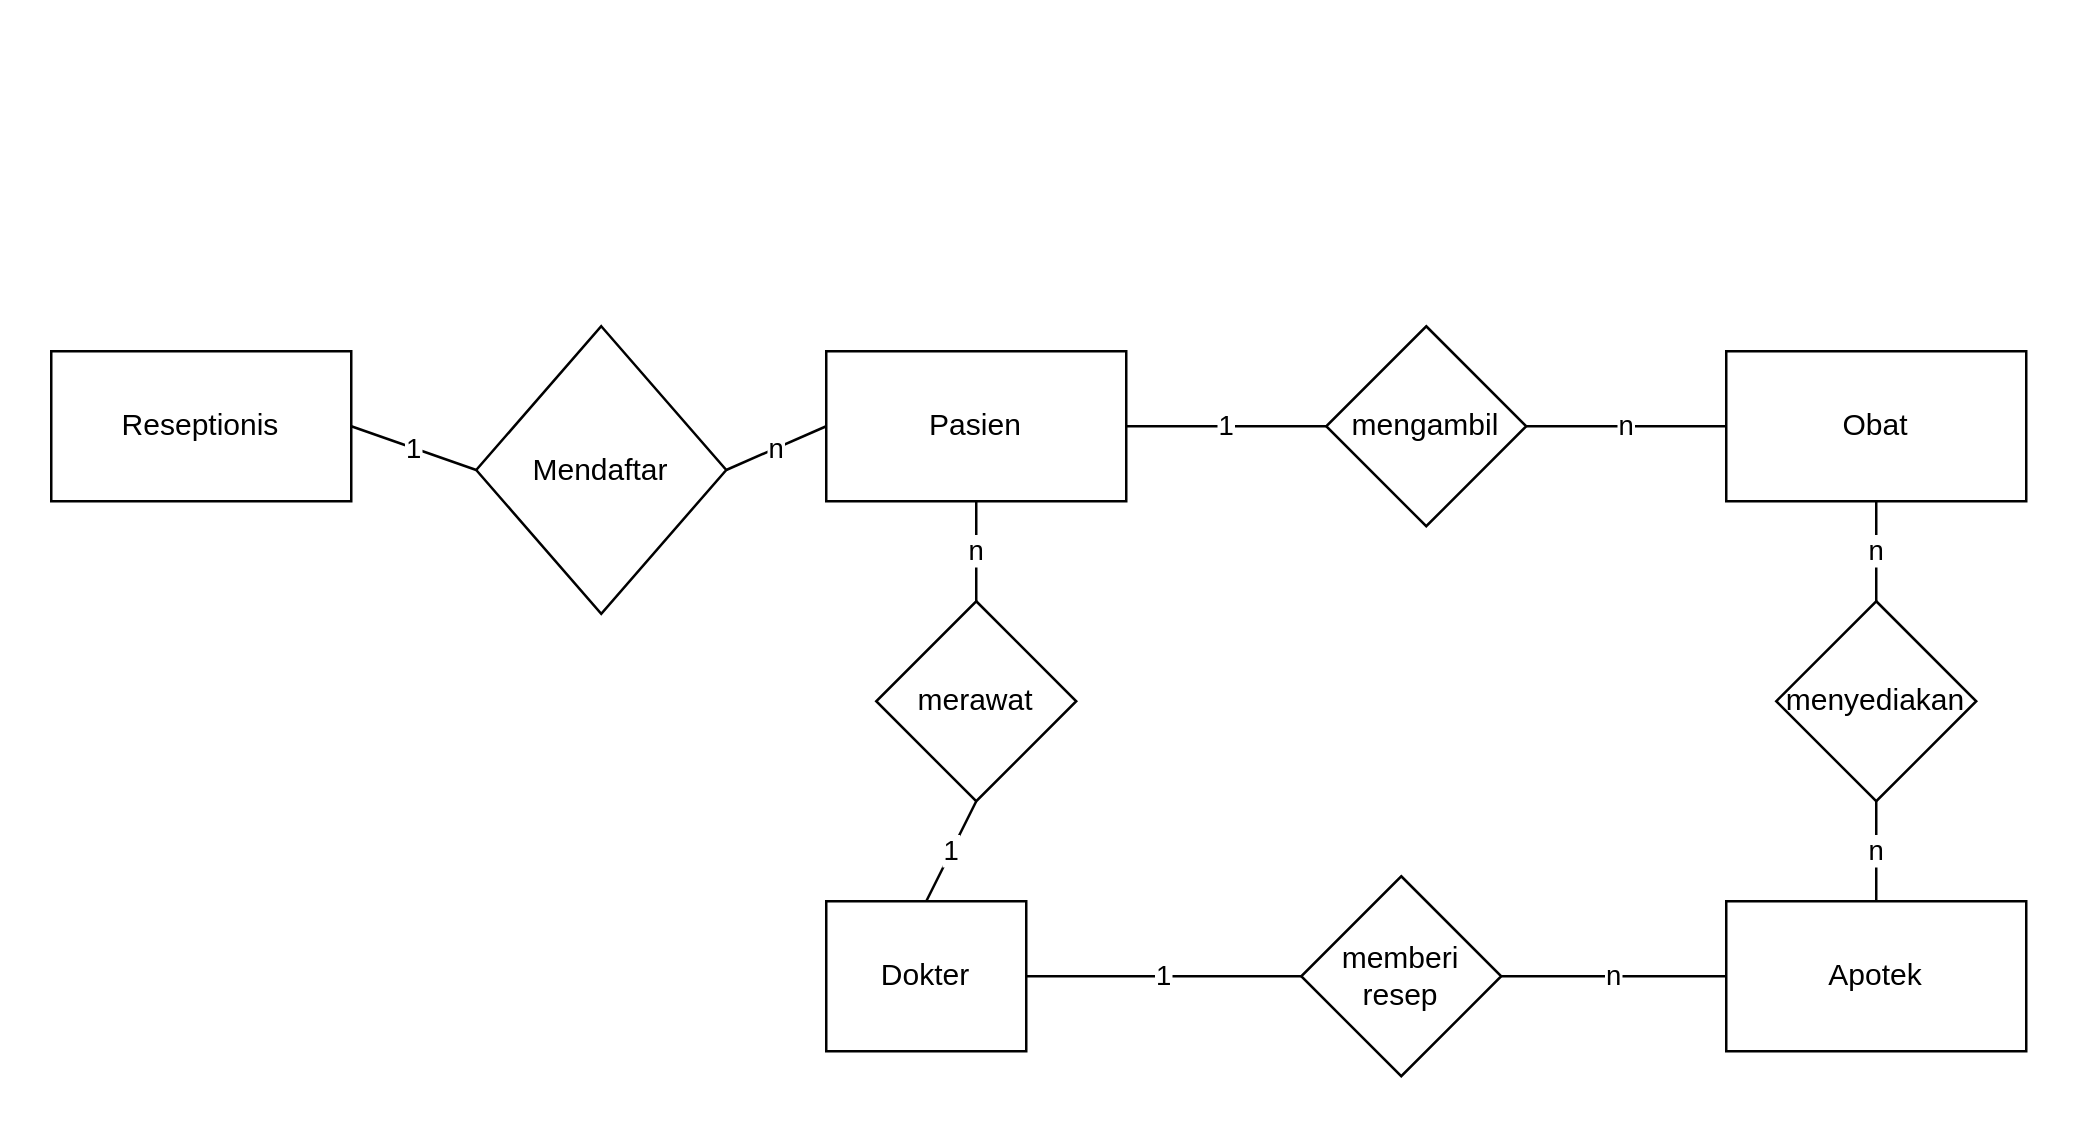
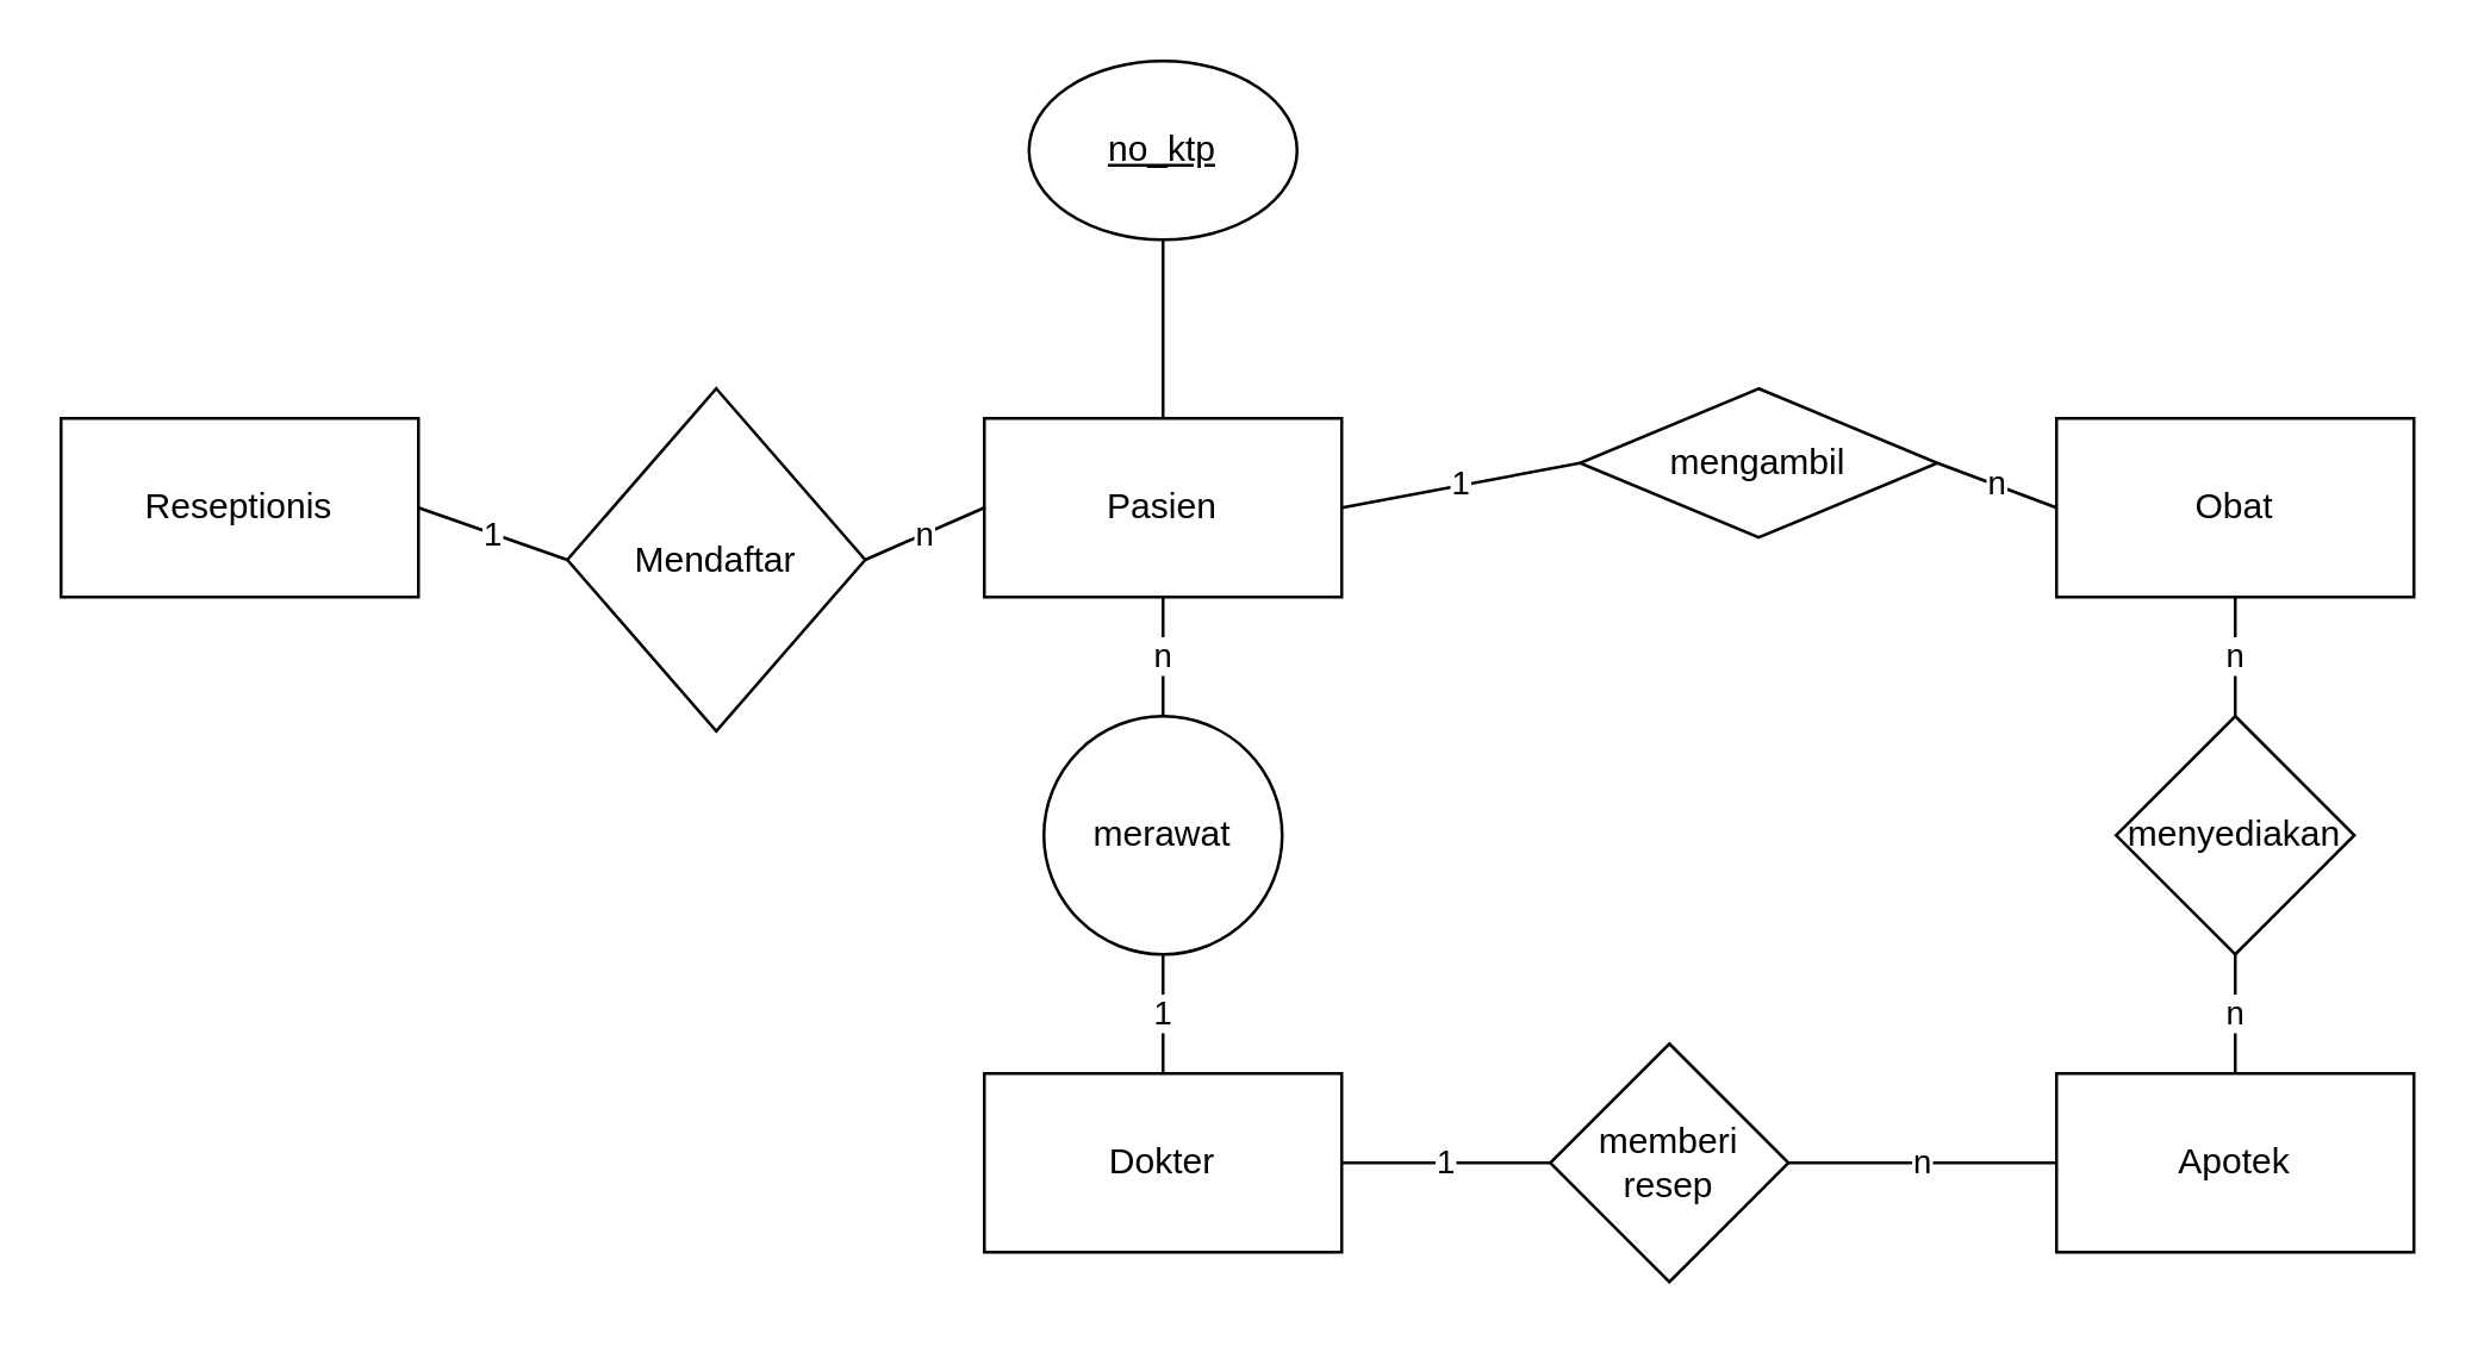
  <mxCell id="0" />
  <mxCell id="1" parent="0" />
- <mxCell id="2" value="Dokter" style="rounded=0;whiteSpace=wrap;html=1;" parent="1" vertex="1"><mxGeometry x="330" y="360" width="80" height="60" as="geometry" /></mxCell>
+ <mxCell id="2" value="Dokter" style="rounded=0;whiteSpace=wrap;html=1;" parent="1" vertex="1"><mxGeometry x="330" y="360" width="120" height="60" as="geometry" /></mxCell>
  <mxCell id="3" value="Pasien" style="rounded=0;whiteSpace=wrap;html=1;" parent="1" vertex="1"><mxGeometry x="330" y="140" width="120" height="60" as="geometry" /></mxCell>
- <mxCell id="4" value="merawat" style="rhombus;whiteSpace=wrap;html=1;" parent="1" vertex="1"><mxGeometry x="350" y="240" width="80" height="80" as="geometry" /></mxCell>
+ <mxCell id="4" value="merawat" style="ellipse;whiteSpace=wrap;html=1;" parent="1" vertex="1"><mxGeometry x="350" y="240" width="80" height="80" as="geometry" /></mxCell>
  <mxCell id="5" value="1" style="endArrow=none;html=1;exitX=0.5;exitY=0;exitDx=0;exitDy=0;entryX=0.5;entryY=1;entryDx=0;entryDy=0;" parent="1" source="2" target="4" edge="1"><mxGeometry width="50" height="50" relative="1" as="geometry"><mxPoint x="480" y="270" as="sourcePoint" /><mxPoint x="530" y="220" as="targetPoint" /></mxGeometry></mxCell>
  <mxCell id="6" value="n" style="endArrow=none;html=1;entryX=0.5;entryY=1;entryDx=0;entryDy=0;exitX=0.5;exitY=0;exitDx=0;exitDy=0;" parent="1" source="4" target="3" edge="1"><mxGeometry width="50" height="50" relative="1" as="geometry"><mxPoint x="480" y="270" as="sourcePoint" /><mxPoint x="530" y="220" as="targetPoint" /><Array as="points" /></mxGeometry></mxCell>
  <mxCell id="7" value="Apotek" style="rounded=0;whiteSpace=wrap;html=1;" parent="1" vertex="1"><mxGeometry x="690" y="360" width="120" height="60" as="geometry" /></mxCell>
- <mxCell id="8" value="mengambil" style="rhombus;whiteSpace=wrap;html=1;" parent="1" vertex="1"><mxGeometry x="530" y="130" width="80" height="80" as="geometry" /></mxCell>
+ <mxCell id="8" value="mengambil" style="rhombus;whiteSpace=wrap;html=1;" parent="1" vertex="1"><mxGeometry x="530" y="130" width="120" height="50" as="geometry" /></mxCell>
  <mxCell id="9" value="memberi resep" style="rhombus;whiteSpace=wrap;html=1;" parent="1" vertex="1"><mxGeometry x="520" y="350" width="80" height="80" as="geometry" /></mxCell>
  <mxCell id="10" value="1" style="endArrow=none;html=1;exitX=1;exitY=0.5;exitDx=0;exitDy=0;entryX=0;entryY=0.5;entryDx=0;entryDy=0;" parent="1" source="2" target="9" edge="1"><mxGeometry width="50" height="50" relative="1" as="geometry"><mxPoint x="360" y="430" as="sourcePoint" /><mxPoint x="410" y="380" as="targetPoint" /></mxGeometry></mxCell>
  <mxCell id="11" value="n" style="endArrow=none;html=1;exitX=1;exitY=0.5;exitDx=0;exitDy=0;" parent="1" source="9" target="7" edge="1"><mxGeometry width="50" height="50" relative="1" as="geometry"><mxPoint x="600" y="430" as="sourcePoint" /><mxPoint x="650" y="380" as="targetPoint" /></mxGeometry></mxCell>
  <mxCell id="12" value="Obat" style="rounded=0;whiteSpace=wrap;html=1;" parent="1" vertex="1"><mxGeometry x="690" y="140" width="120" height="60" as="geometry" /></mxCell>
  <mxCell id="13" value="1" style="endArrow=none;html=1;exitX=1;exitY=0.5;exitDx=0;exitDy=0;entryX=0;entryY=0.5;entryDx=0;entryDy=0;" parent="1" source="3" target="8" edge="1"><mxGeometry width="50" height="50" relative="1" as="geometry"><mxPoint x="470" y="240" as="sourcePoint" /><mxPoint x="520" y="190" as="targetPoint" /></mxGeometry></mxCell>
  <mxCell id="14" value="n" style="endArrow=none;html=1;exitX=1;exitY=0.5;exitDx=0;exitDy=0;entryX=0;entryY=0.5;entryDx=0;entryDy=0;" parent="1" source="8" target="12" edge="1"><mxGeometry width="50" height="50" relative="1" as="geometry"><mxPoint x="620" y="230" as="sourcePoint" /><mxPoint x="670" y="180" as="targetPoint" /></mxGeometry></mxCell>
  <mxCell id="15" value="menyediakan" style="rhombus;whiteSpace=wrap;html=1;" parent="1" vertex="1"><mxGeometry x="710" y="240" width="80" height="80" as="geometry" /></mxCell>
  <mxCell id="16" value="n" style="endArrow=none;html=1;exitX=0.5;exitY=0;exitDx=0;exitDy=0;entryX=0.5;entryY=1;entryDx=0;entryDy=0;" parent="1" source="15" target="12" edge="1"><mxGeometry width="50" height="50" relative="1" as="geometry"><mxPoint x="820" y="250" as="sourcePoint" /><mxPoint x="870" y="200" as="targetPoint" /></mxGeometry></mxCell>
  <mxCell id="17" value="n" style="endArrow=none;html=1;" parent="1" source="15" edge="1"><mxGeometry width="50" height="50" relative="1" as="geometry"><mxPoint x="750" y="370" as="sourcePoint" /><mxPoint x="750" y="360" as="targetPoint" /></mxGeometry></mxCell>
  <mxCell id="18" value="Reseptionis" style="rounded=0;whiteSpace=wrap;html=1;" parent="1" vertex="1"><mxGeometry x="20" y="140" width="120" height="60" as="geometry" /></mxCell>
  <mxCell id="19" value="Mendaftar" style="rhombus;whiteSpace=wrap;html=1;" parent="1" vertex="1"><mxGeometry x="190" y="130" width="100" height="115" as="geometry" /></mxCell>
  <mxCell id="20" value="n" style="endArrow=none;html=1;exitX=1;exitY=0.5;exitDx=0;exitDy=0;entryX=0;entryY=0.5;entryDx=0;entryDy=0;" parent="1" source="19" target="3" edge="1"><mxGeometry width="50" height="50" relative="1" as="geometry"><mxPoint x="290" y="210" as="sourcePoint" /><mxPoint x="340" y="160" as="targetPoint" /></mxGeometry></mxCell>
  <mxCell id="21" value="1" style="endArrow=none;html=1;exitX=1;exitY=0.5;exitDx=0;exitDy=0;entryX=0;entryY=0.5;entryDx=0;entryDy=0;" parent="1" source="18" target="19" edge="1"><mxGeometry width="50" height="50" relative="1" as="geometry"><mxPoint x="140" y="310" as="sourcePoint" /><mxPoint x="190" y="260" as="targetPoint" /></mxGeometry></mxCell>
+ <mxCell id="22" value="&lt;u&gt;no_ktp&lt;/u&gt;" style="ellipse;whiteSpace=wrap;html=1;" vertex="1" parent="1"><mxGeometry x="345" y="20" width="90" height="60" as="geometry" /></mxCell>
+ <mxCell id="23" value="" style="endArrow=none;html=1;entryX=0.5;entryY=1;entryDx=0;entryDy=0;exitX=0.5;exitY=0;exitDx=0;exitDy=0;" edge="1" parent="1" source="3" target="22"><mxGeometry width="50" height="50" relative="1" as="geometry"><mxPoint x="400" y="270" as="sourcePoint" /><mxPoint x="450" y="220" as="targetPoint" /></mxGeometry></mxCell>
